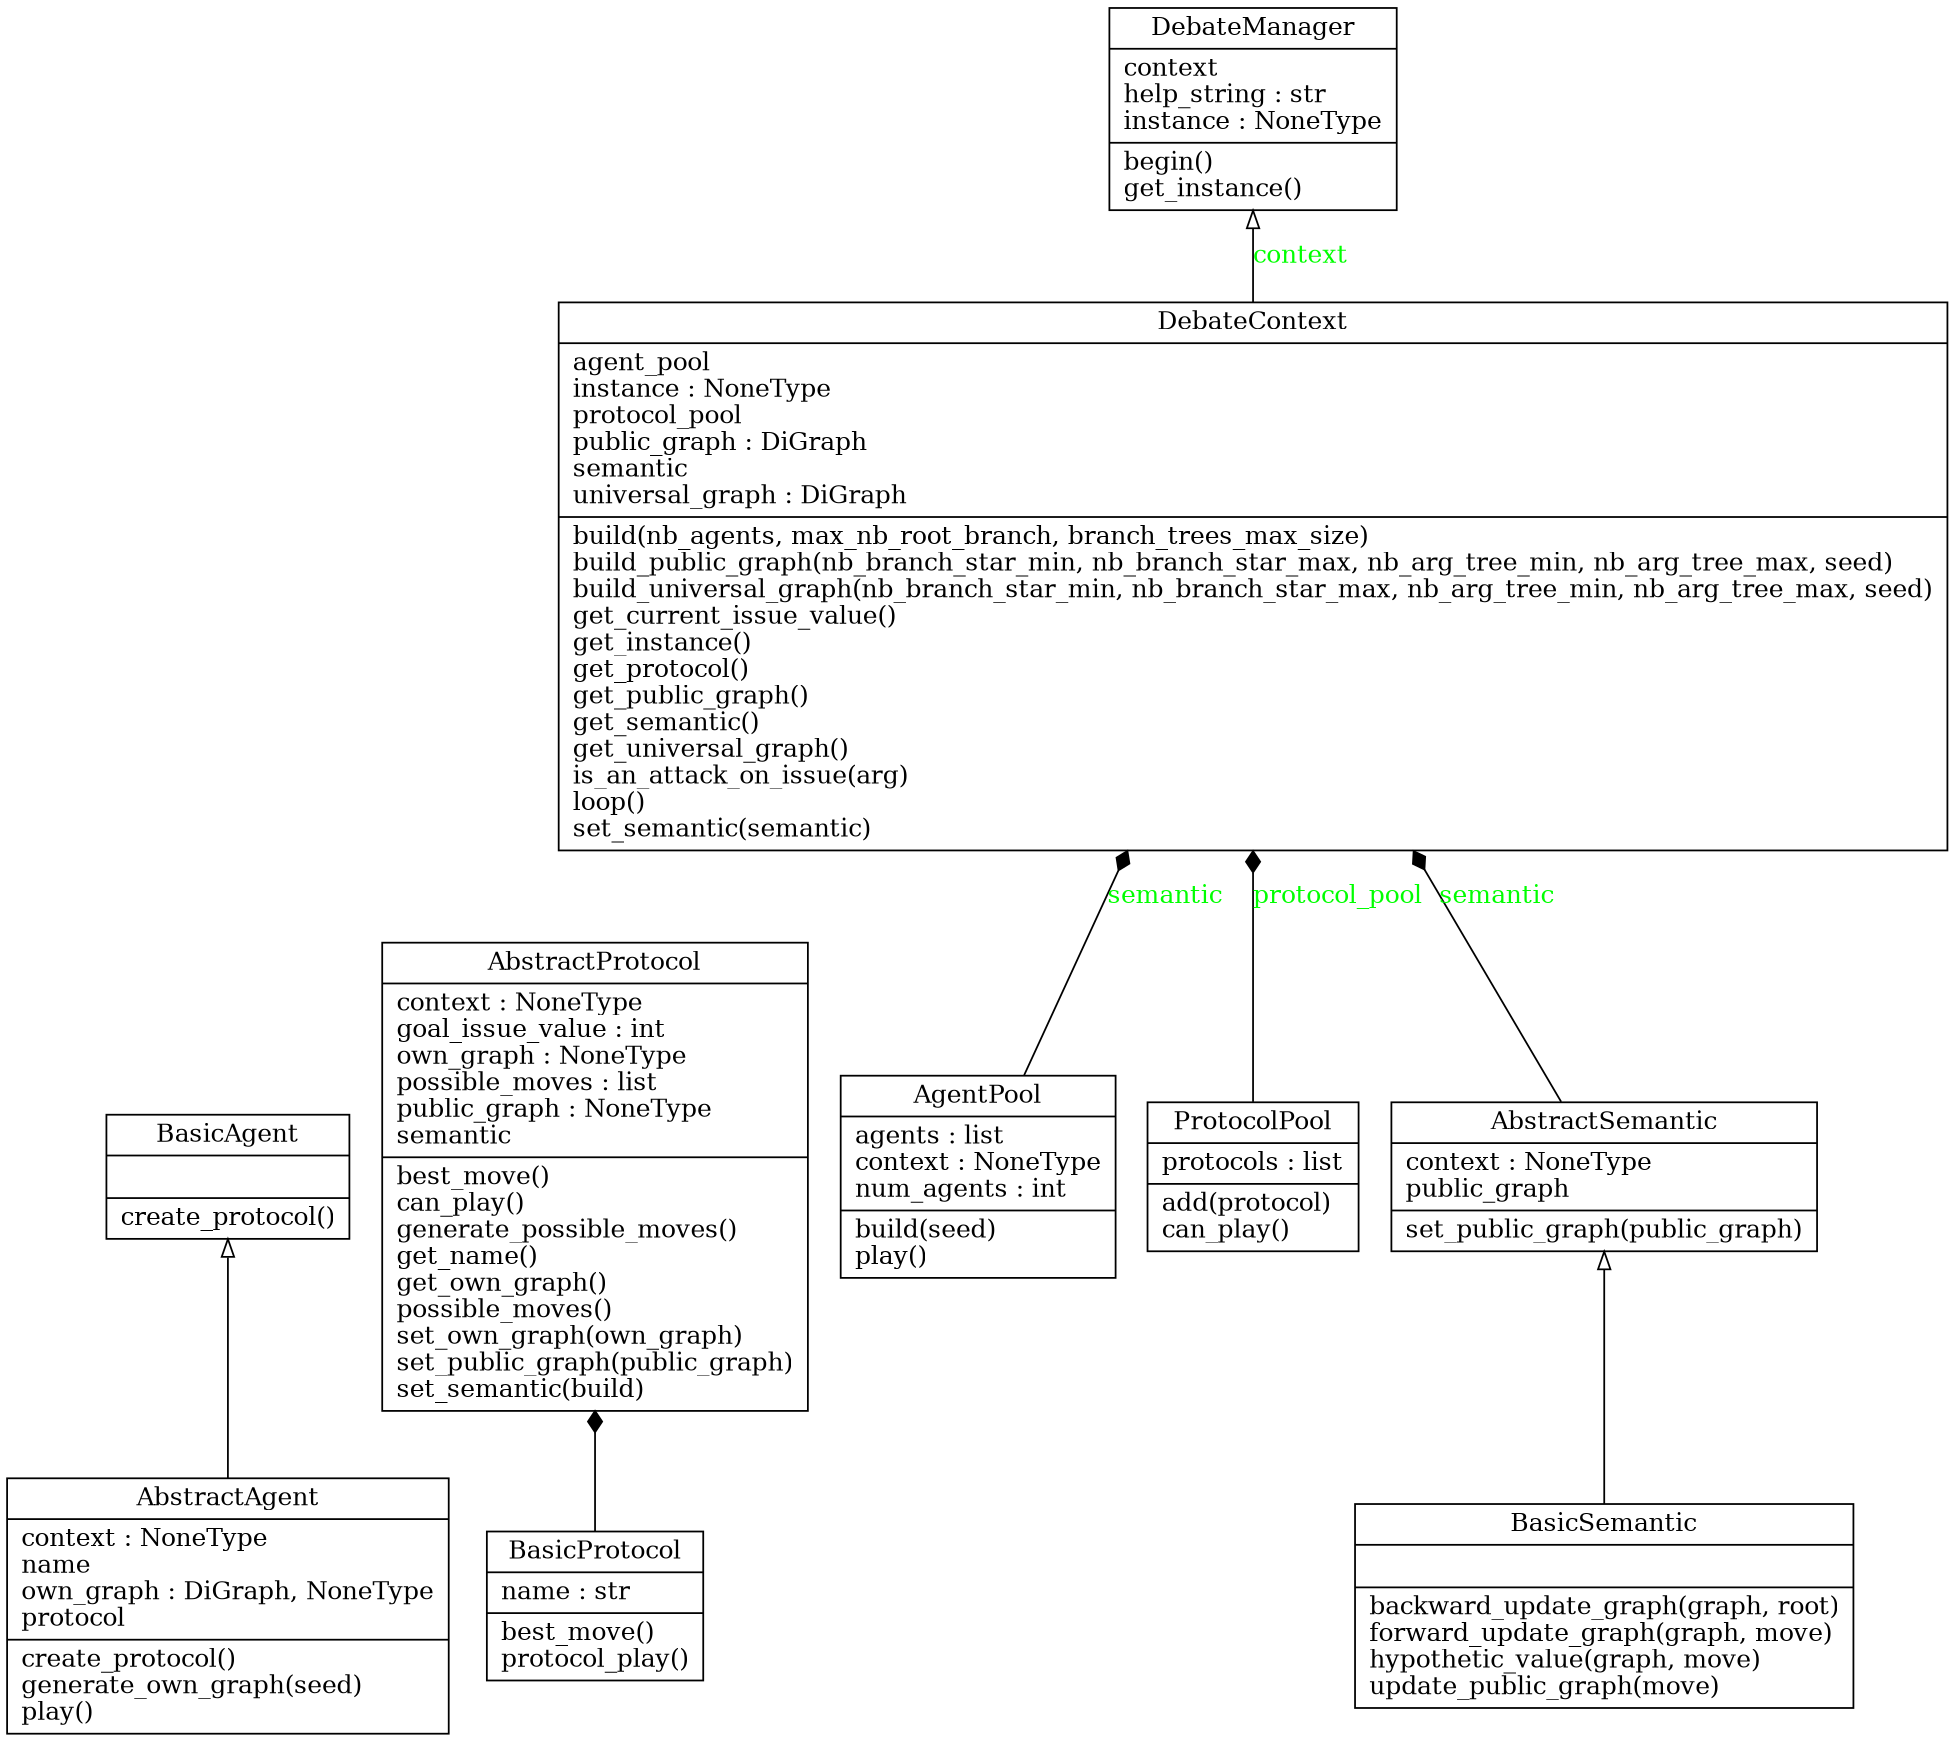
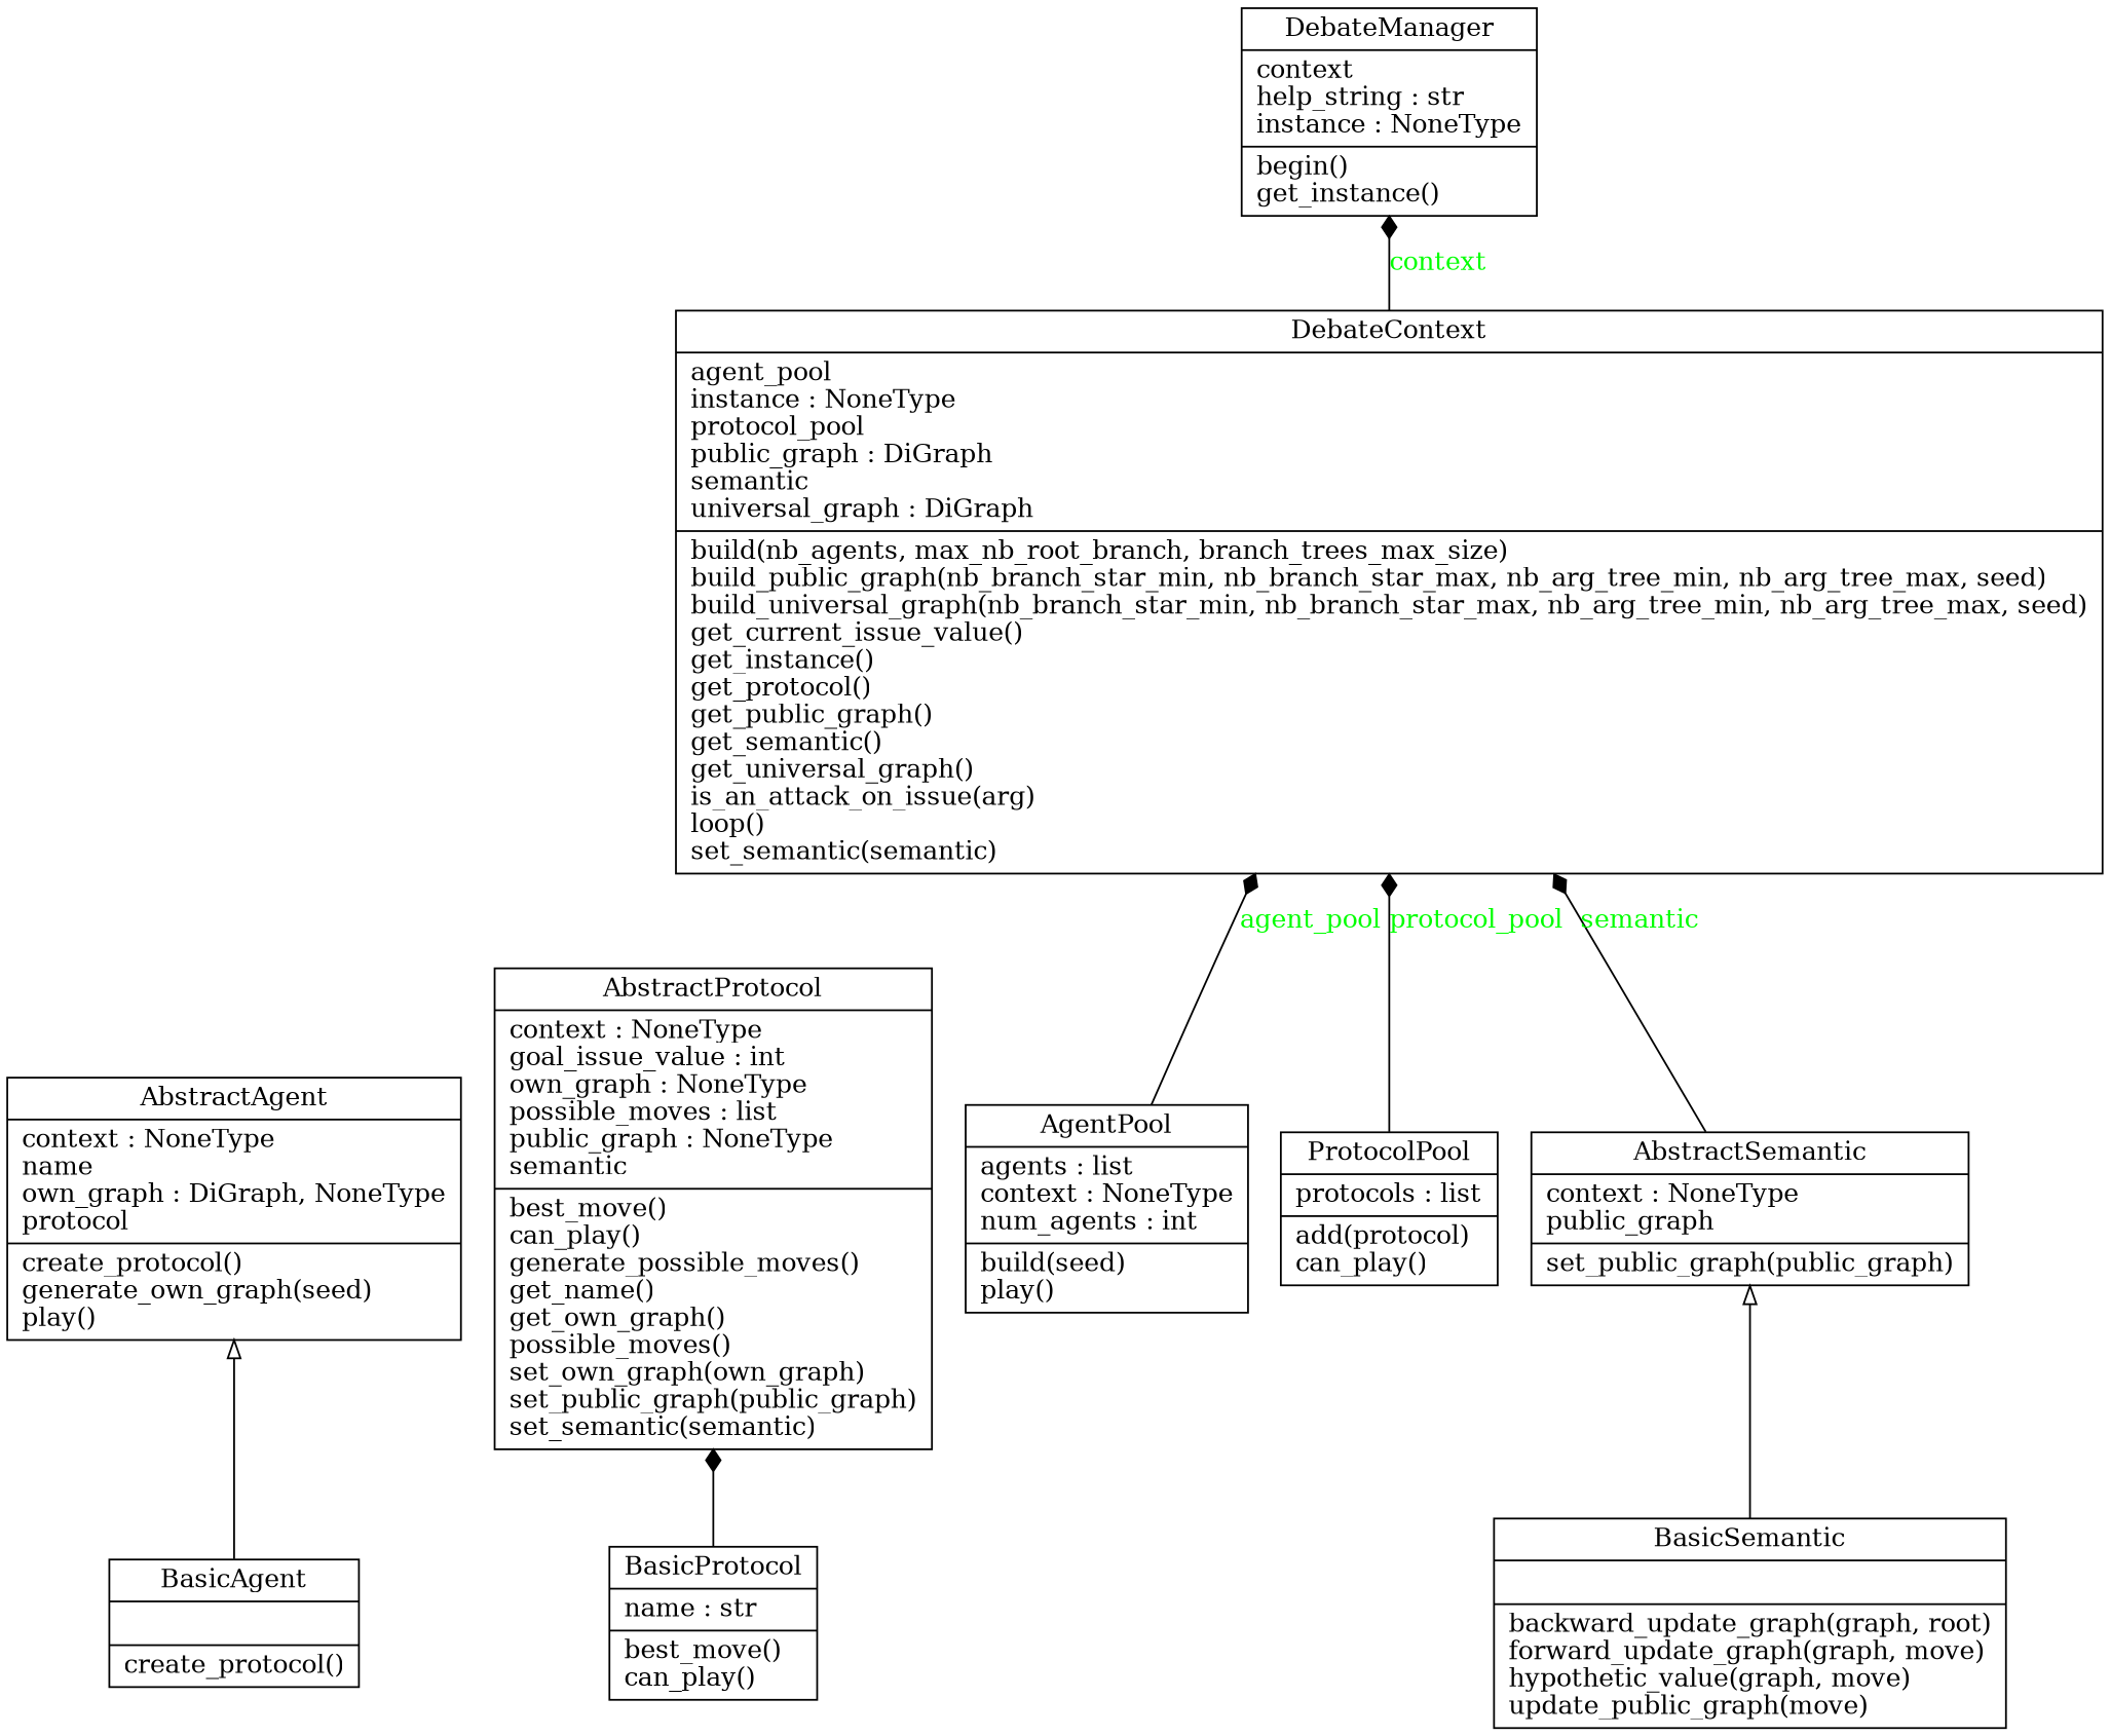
  digraph {
    rankdir=BT
    node [shape=record]
    edge [arrowhead=diamond arrowtail=none fontcolor=green style=solid]
    n1 [label="{AbstractAgent|context : NoneType\lname\lown_graph : DiGraph, NoneType\lprotocol\l|create_protocol()\lgenerate_own_graph(seed)\lplay()\l}"]
-   n2 [label="{AbstractProtocol|context : NoneType\lgoal_issue_value : int\lown_graph : NoneType\lpossible_moves : list\lpublic_graph : NoneType\lsemantic\l|best_move()\lcan_play()\lgenerate_possible_moves()\lget_name()\lget_own_graph()\lpossible_moves()\lset_own_graph(own_graph)\lset_public_graph(public_graph)\lset_semantic(build)\l}"]
+   n2 [label="{AbstractProtocol|context : NoneType\lgoal_issue_value : int\lown_graph : NoneType\lpossible_moves : list\lpublic_graph : NoneType\lsemantic\l|best_move()\lcan_play()\lgenerate_possible_moves()\lget_name()\lget_own_graph()\lpossible_moves()\lset_own_graph(own_graph)\lset_public_graph(public_graph)\lset_semantic(semantic)\l}"]
    n3 [label="{AbstractSemantic|context : NoneType\lpublic_graph\l|set_public_graph(public_graph)\l}"]
    n4 [label="{DebateContext|agent_pool\linstance : NoneType\lprotocol_pool\lpublic_graph : DiGraph\lsemantic\luniversal_graph : DiGraph\l|build(nb_agents, max_nb_root_branch, branch_trees_max_size)\lbuild_public_graph(nb_branch_star_min, nb_branch_star_max, nb_arg_tree_min, nb_arg_tree_max, seed)\lbuild_universal_graph(nb_branch_star_min, nb_branch_star_max, nb_arg_tree_min, nb_arg_tree_max, seed)\lget_current_issue_value()\lget_instance()\lget_protocol()\lget_public_graph()\lget_semantic()\lget_universal_graph()\lis_an_attack_on_issue(arg)\lloop()\lset_semantic(semantic)\l}"]
    n5 [label="{AgentPool|agents : list\lcontext : NoneType\lnum_agents : int\l|build(seed)\lplay()\l}"]
    n6 [label="{DebateManager|context\lhelp_string : str\linstance : NoneType\l|begin()\lget_instance()\l}"]
    n7 [label="{BasicAgent|\l|create_protocol()\l}"]
-   n8 [label="{BasicProtocol|name : str\l|best_move()\lprotocol_play()\l}"]
+   n8 [label="{BasicProtocol|name : str\l|best_move()\lcan_play()\l}"]
    n9 [label="{BasicSemantic|\l|backward_update_graph(graph, root)\lforward_update_graph(graph, move)\lhypothetic_value(graph, move)\lupdate_public_graph(move)\l}"]
    n10 [label="{ProtocolPool|protocols : list\l|add(protocol)\lcan_play()\l}"]
    n3 -> n4 [label=semantic]
-   n4 -> n6 [arrowhead=empty label=context]
-   n5 -> n4 [label=semantic]
-   n1 -> n7 [arrowhead=empty fontcolor="" style=""]
+   n4 -> n6 [label=context]
+   n5 -> n4 [label=agent_pool]
+   n7 -> n1 [arrowhead=empty fontcolor="" style=""]
    n8 -> n2 [fontcolor="" style=""]
    n9 -> n3 [arrowhead=empty fontcolor="" style=""]
    n10 -> n4 [label=protocol_pool]
  }
